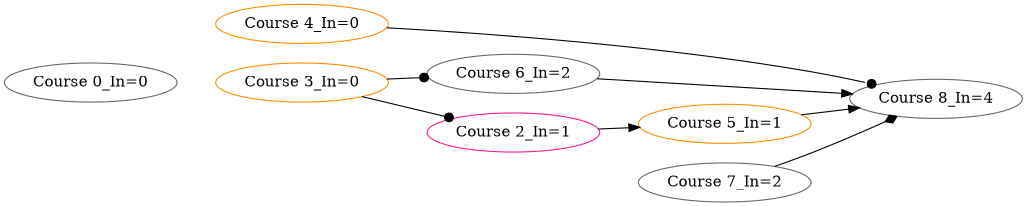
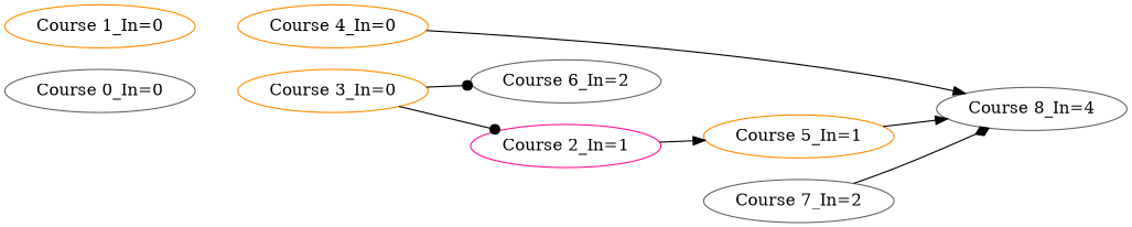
  digraph {
    rankdir=LR
    node [color=gray40]
    "Course 2_In=1" [color=deeppink]
    "Course 0_In=0"
    "Course 3_In=0" [color=darkorange]
    "Course 4_In=0" [color=darkorange]
    "Course 5_In=1" [color=darkorange]
    "Course 6_In=2"
    "Course 8_In=4"
    "Course 7_In=2"
+   "Course 1_In=0" [color=darkorange]
    "Course 2_In=1" -> "Course 5_In=1" [arrowhead=normal]
    "Course 0_In=0" -> "Course 2_In=1" [style=invis]
    "Course 0_In=0" -> "Course 3_In=0" [style=invis]
    "Course 0_In=0" -> "Course 4_In=0" [style=invis]
    "Course 3_In=0" -> "Course 2_In=1" [arrowhead=dot]
    "Course 3_In=0" -> "Course 6_In=2" [arrowhead=dot]
-   "Course 4_In=0" -> "Course 8_In=4" [arrowhead=dot]
+   "Course 4_In=0" -> "Course 8_In=4" [arrowhead=normal]
    "Course 5_In=1" -> "Course 8_In=4" [arrowhead=normal]
-   "Course 6_In=2" -> "Course 8_In=4" [arrowhead=normal]
    "Course 7_In=2" -> "Course 8_In=4" [arrowhead=diamond]
+   "Course 1_In=0" -> "Course 3_In=0" [style=invis]
+   "Course 1_In=0" -> "Course 4_In=0" [style=invis]
  }
